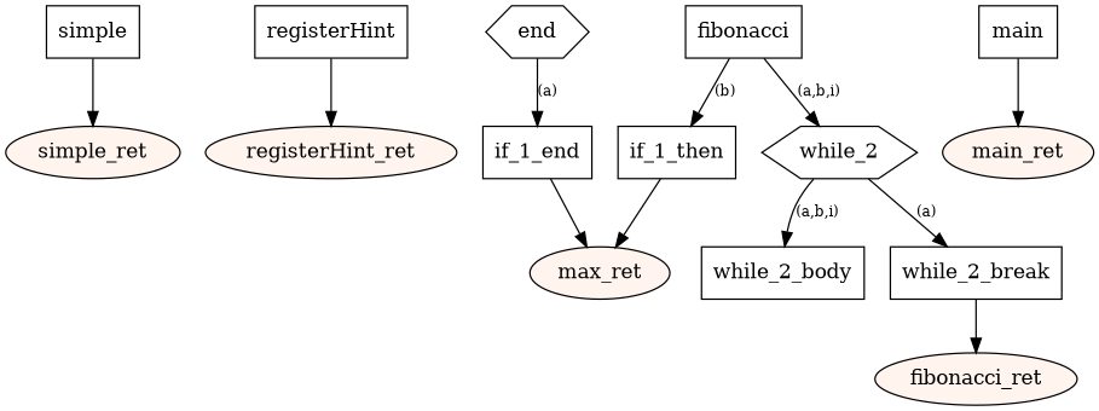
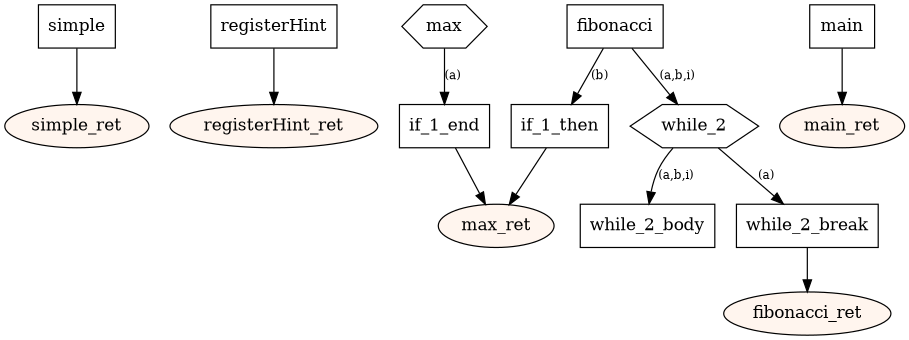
  digraph {
    fontname="DejaVu Serif"
    node [fontname="DejaVu Serif" shape=box]
    edge [fontname="DejaVu Serif" fontsize="10pt"]
    n1 [label=simple]
    n2 [fillcolor="#fff5ee" label=simple_ret shape=oval style=filled]
    n3 [label=registerHint]
    n4 [fillcolor="#fff5ee" label=registerHint_ret shape=oval style=filled]
-   n5 [label=end shape=hexagon]
+   n5 [label=max shape=hexagon]
    n6 [label=if_1_end]
    n7 [label=if_1_then]
    n8 [fillcolor="#fff5ee" label=max_ret shape=oval style=filled]
    n9 [label=fibonacci]
    n10 [label=while_2 shape=hexagon]
    n11 [label=while_2_body]
    n12 [label=while_2_break]
    n13 [fillcolor="#fff5ee" label=fibonacci_ret shape=oval style=filled]
    n14 [label=main]
    n15 [fillcolor="#fff5ee" label=main_ret shape=oval style=filled]
    subgraph sub_1 {
      n1
      n2
    }
    subgraph sub_2 {
      n3
      n4
    }
    subgraph sub_3 {
      n5
      n6
      n7
      n8
    }
    subgraph sub_4 {
      n9
      n10
      n11
      n12
      n13
    }
    subgraph sub_5 {
      n14
      n15
    }
    n1 -> n2
    n3 -> n4
    n5 -> n6 [label="(a)"]
    n6 -> n8
    n7 -> n8
    n9 -> n7 [label="(b)"]
    n9 -> n10 [label="(a,b,i)"]
    n10 -> n11 [label="(a,b,i)"]
    n10 -> n12 [label="(a)"]
    n12 -> n13
    n14 -> n15
  }
